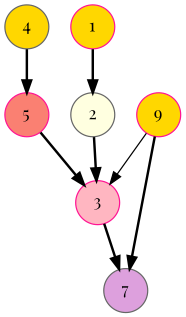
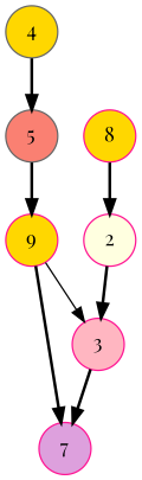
  digraph {
    fontname="Playfair Display"
    node [color=deeppink fillcolor=gold fontname="Playfair Display" shape=circle style=filled]
    edge [fontname="Playfair Display" style=bold]
-   2 [color=gray40 fillcolor=lightyellow]
-   1
+   2 [fillcolor=lightyellow]
+   1 [label=8]
    3 [fillcolor=lightpink]
-   7 [color=gray40 fillcolor=plum]
+   7 [fillcolor=plum]
    4 [color=gray40]
-   5 [fillcolor=salmon]
+   5 [color=gray40 fillcolor=salmon]
    n7 [label=9]
    2 -> 3
    1 -> 2
    3 -> 7
    4 -> 5
-   5 -> 3
+   5 -> n7
    n7 -> 3 [style=solid]
    n7 -> 7
  }
